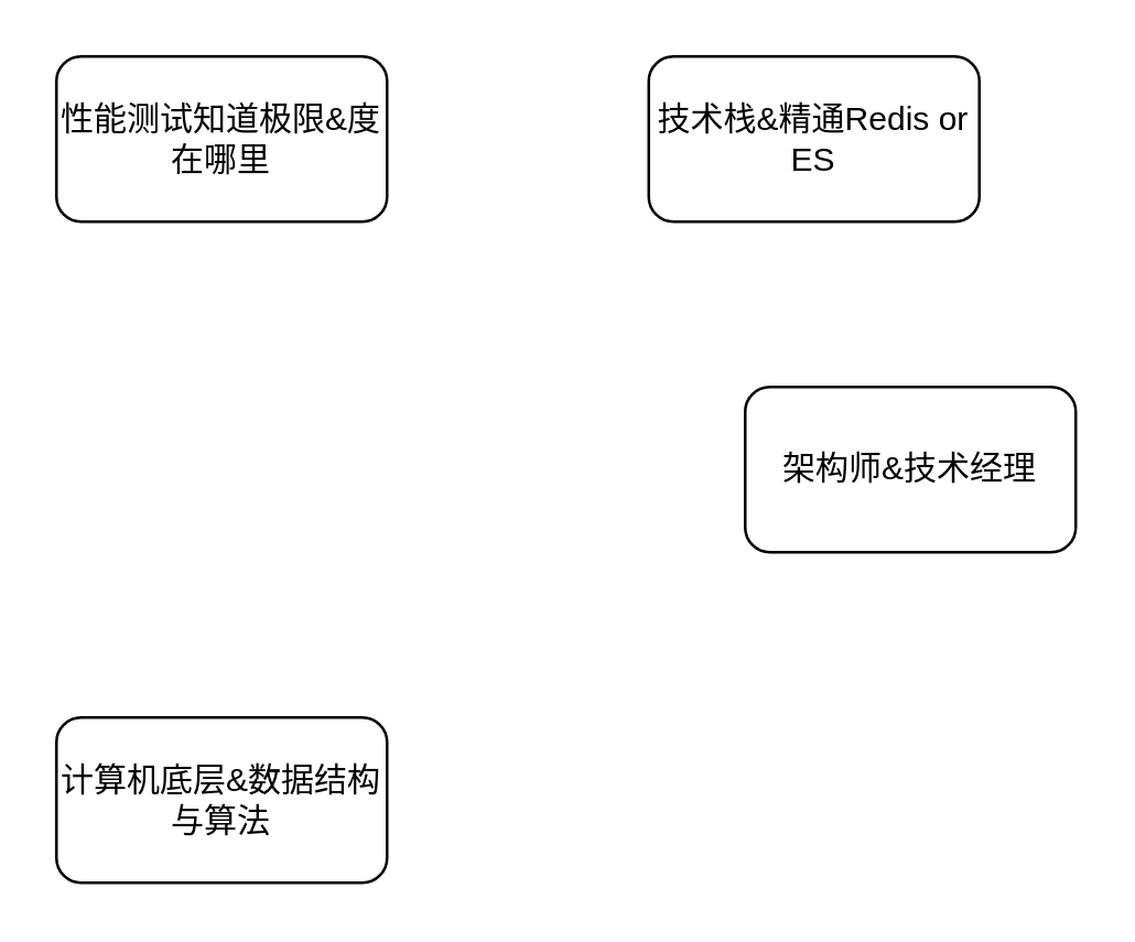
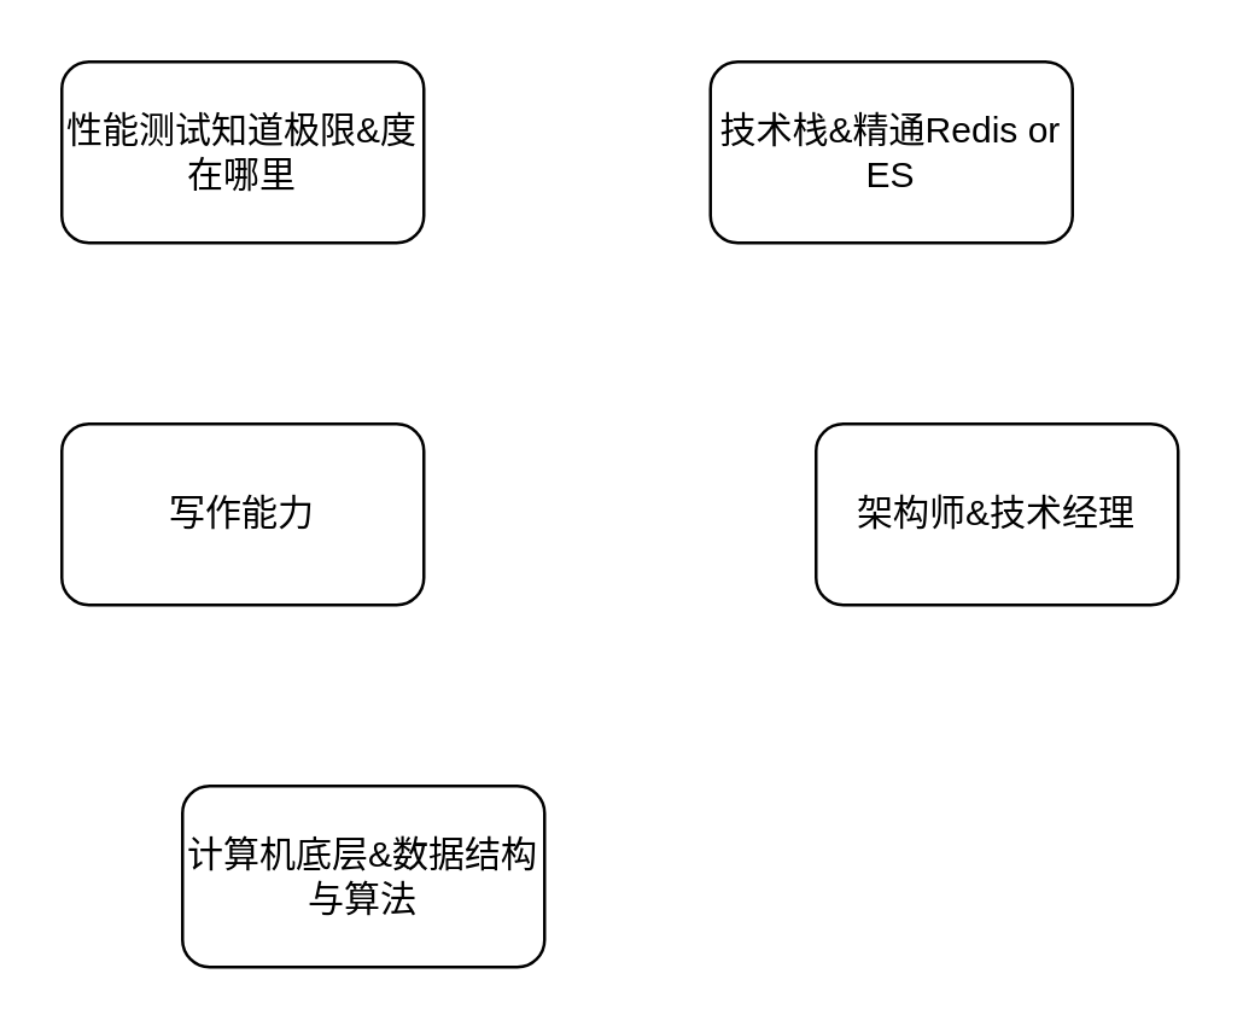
  <mxCell id="0" />
  <mxCell id="1" parent="0" />
  <mxCell id="2" value="性能测试知道极限&amp;amp;度在哪里" style="rounded=1;whiteSpace=wrap;html=1;" vertex="1" parent="1"><mxGeometry x="20" y="20" width="120" height="60" as="geometry" /></mxCell>
- <mxCell id="4" value="计算机底层&amp;amp;数据结构与算法" style="rounded=1;whiteSpace=wrap;html=1;" vertex="1" parent="1"><mxGeometry x="20" y="260" width="120" height="60" as="geometry" /></mxCell>
+ <mxCell id="3" value="写作能力" style="rounded=1;whiteSpace=wrap;html=1;" vertex="1" parent="1"><mxGeometry x="20" y="140" width="120" height="60" as="geometry" /></mxCell>
+ <mxCell id="4" value="计算机底层&amp;amp;数据结构与算法" style="rounded=1;whiteSpace=wrap;html=1;" vertex="1" parent="1"><mxGeometry x="60" y="260" width="120" height="60" as="geometry" /></mxCell>
  <mxCell id="5" value="架构师&amp;amp;技术经理" style="rounded=1;whiteSpace=wrap;html=1;" vertex="1" parent="1"><mxGeometry x="270" y="140" width="120" height="60" as="geometry" /></mxCell>
  <mxCell id="6" value="技术栈&amp;amp;精通Redis or ES" style="rounded=1;whiteSpace=wrap;html=1;" vertex="1" parent="1"><mxGeometry x="235" y="20" width="120" height="60" as="geometry" /></mxCell>
